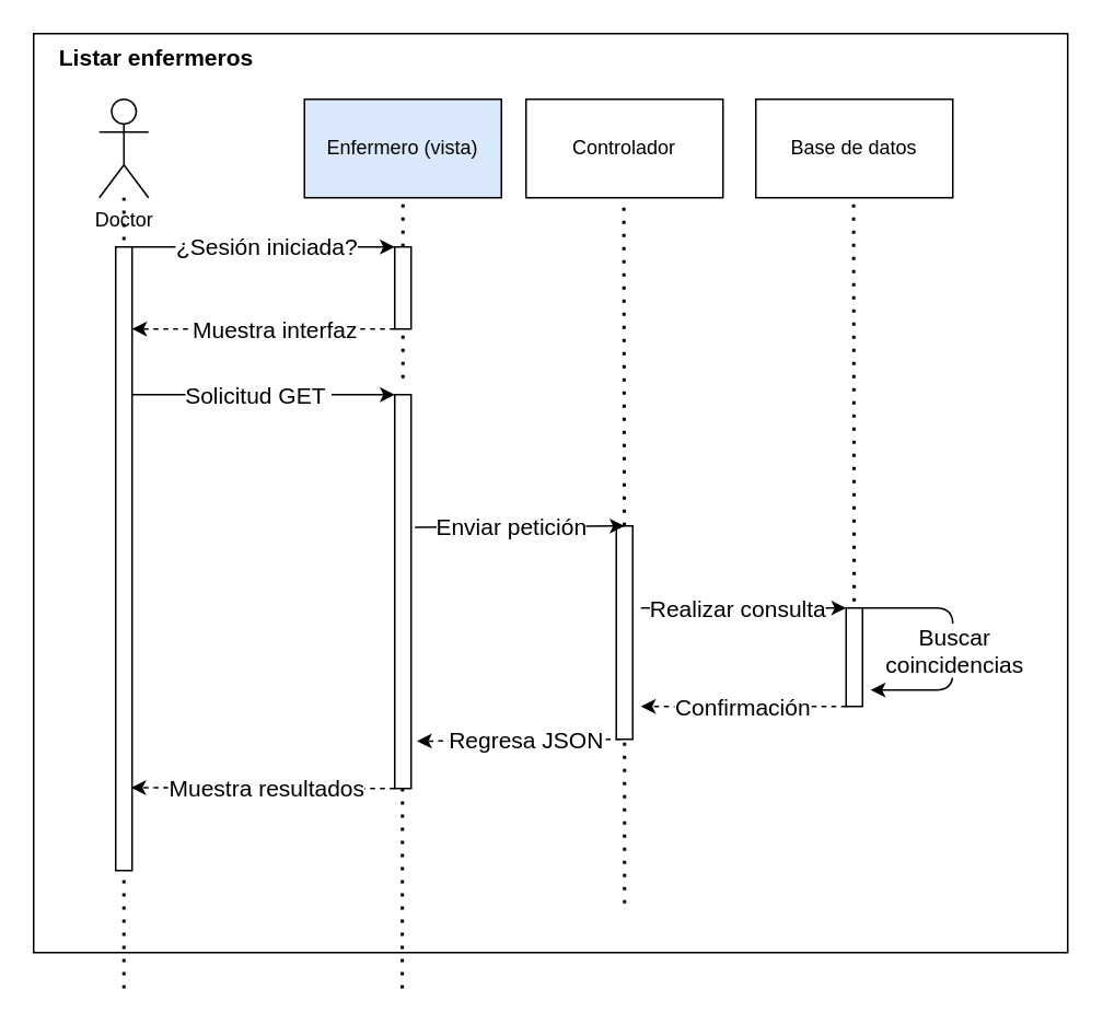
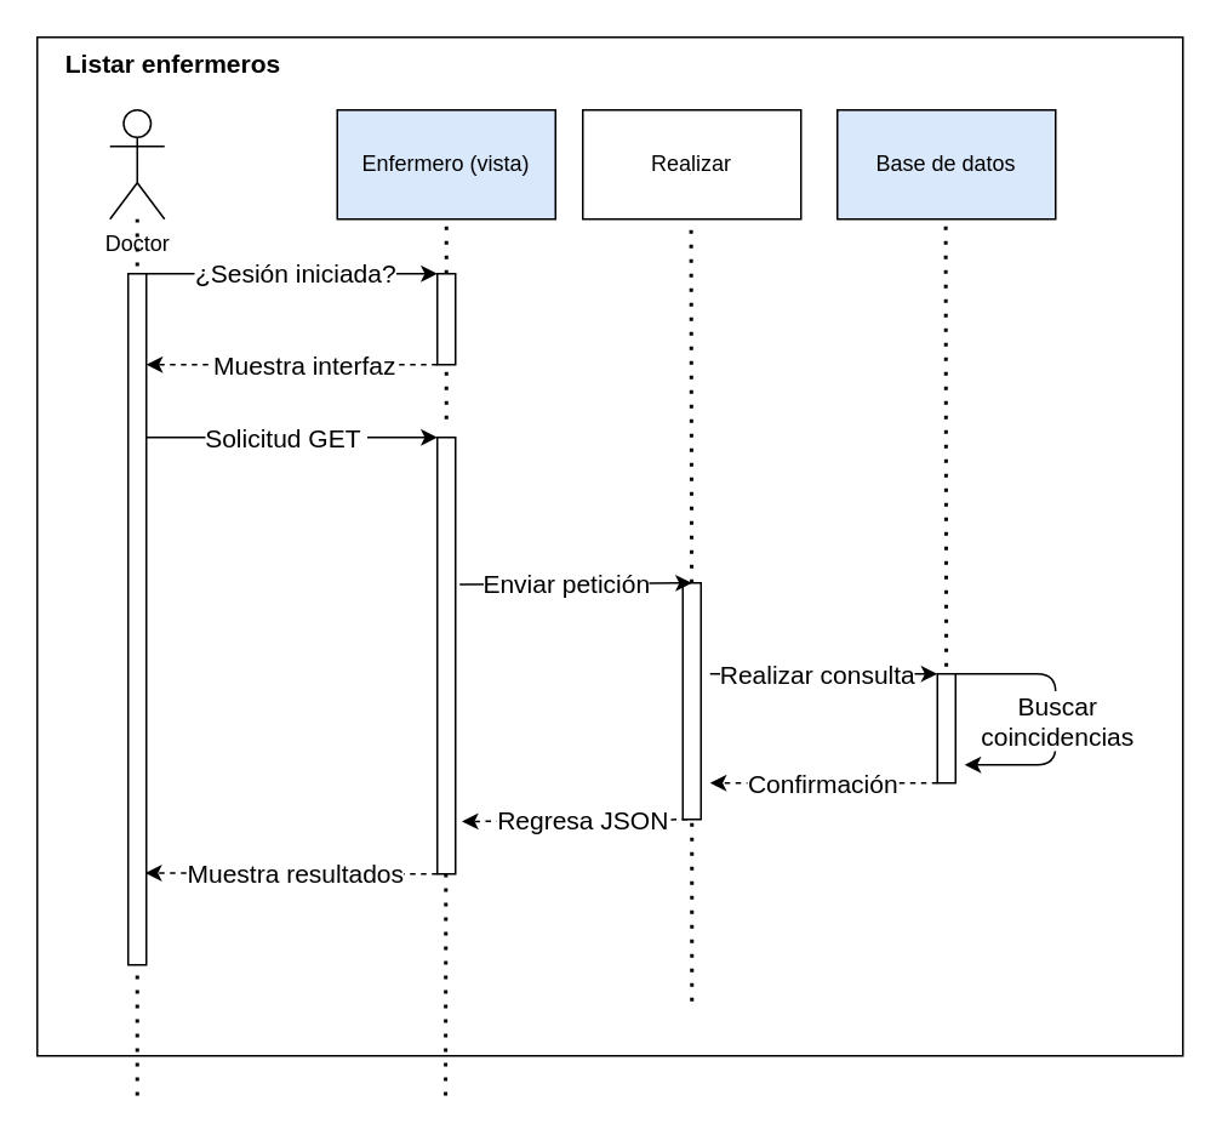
  <mxCell id="0" />
  <mxCell id="1" parent="0" />
  <mxCell id="2" value="" style="whiteSpace=wrap;html=1;" parent="1" vertex="1"><mxGeometry y="20" width="630" height="560" as="geometry" x="20" /></mxCell>
  <mxCell id="3" value="" style="endArrow=none;dashed=1;html=1;dashPattern=1 3;strokeWidth=2;fontSize=14;startArrow=none;" parent="1" edge="1"><mxGeometry width="50" height="50" relative="1" as="geometry"><mxPoint x="245" y="230" as="sourcePoint" /><mxPoint x="245" y="120" as="targetPoint" /></mxGeometry></mxCell>
  <mxCell id="4" value="" style="endArrow=none;dashed=1;html=1;dashPattern=1 3;strokeWidth=2;fontSize=14;" parent="1" target="5" edge="1"><mxGeometry width="50" height="50" relative="1" as="geometry"><mxPoint x="75" y="601.818" as="sourcePoint" /><mxPoint x="240" y="180" as="targetPoint" /></mxGeometry></mxCell>
  <mxCell id="5" value="Doctor&lt;br&gt;" style="shape=umlActor;verticalLabelPosition=bottom;verticalAlign=top;html=1;outlineConnect=0;" parent="1" vertex="1"><mxGeometry x="60" y="60" width="30" height="60" as="geometry" /></mxCell>
  <mxCell id="6" value="Enfermero (vista)" style="rounded=0;whiteSpace=wrap;html=1;fillColor=#dae8fc;" parent="1" vertex="1"><mxGeometry x="185" y="60" width="120" height="60" as="geometry" /></mxCell>
  <mxCell id="7" style="edgeStyle=none;html=1;entryX=0;entryY=0;entryDx=0;entryDy=0;fontSize=14;exitX=1;exitY=0;exitDx=0;exitDy=0;" parent="1" source="11" target="17" edge="1"><mxGeometry relative="1" as="geometry" /></mxCell>
  <mxCell id="8" value="¿Sesión iniciada?" style="edgeLabel;html=1;align=center;verticalAlign=middle;resizable=0;points=[];fontSize=14;" parent="7" vertex="1" connectable="0"><mxGeometry x="0.244" y="-3" relative="1" as="geometry"><mxPoint x="-19" y="-3" as="offset" /></mxGeometry></mxCell>
  <mxCell id="9" style="edgeStyle=none;html=1;exitX=1;exitY=0.237;exitDx=0;exitDy=0;entryX=0;entryY=0;entryDx=0;entryDy=0;fontSize=14;exitPerimeter=0;" parent="1" source="11" target="31" edge="1"><mxGeometry relative="1" as="geometry"><mxPoint x="240" y="230" as="targetPoint" /></mxGeometry></mxCell>
  <mxCell id="10" value="Solicitud GET&amp;nbsp;" style="edgeLabel;html=1;align=center;verticalAlign=middle;resizable=0;points=[];fontSize=14;" parent="9" vertex="1" connectable="0"><mxGeometry x="0.262" y="-2" relative="1" as="geometry"><mxPoint x="-25" y="-2" as="offset" /></mxGeometry></mxCell>
  <mxCell id="11" value="" style="whiteSpace=wrap;html=1;" parent="1" vertex="1"><mxGeometry x="70" y="150" width="10" height="380" as="geometry" /></mxCell>
- <mxCell id="12" value="Controlador" style="rounded=0;whiteSpace=wrap;html=1;" parent="1" vertex="1"><mxGeometry x="320" y="60" width="120" height="60" as="geometry" /></mxCell>
- <mxCell id="13" value="Base de datos" style="rounded=0;whiteSpace=wrap;html=1;" parent="1" vertex="1"><mxGeometry x="460" y="60" width="120" height="60" as="geometry" /></mxCell>
+ <mxCell id="12" value="Realizar" style="rounded=0;whiteSpace=wrap;html=1;" parent="1" vertex="1"><mxGeometry x="320" y="60" width="120" height="60" as="geometry" /></mxCell>
+ <mxCell id="13" value="Base de datos" style="rounded=0;whiteSpace=wrap;html=1;fillColor=#dae8fc;" parent="1" vertex="1"><mxGeometry x="460" y="60" width="120" height="60" as="geometry" /></mxCell>
  <mxCell id="14" value="&lt;b&gt;&lt;font style=&quot;font-size: 14px;&quot;&gt;Listar enfermeros&lt;/font&gt;&lt;/b&gt;" style="text;html=1;strokeColor=none;fillColor=none;align=center;verticalAlign=middle;whiteSpace=wrap;rounded=0;" parent="1" vertex="1"><mxGeometry y="20" width="150" height="30" as="geometry" x="20" /></mxCell>
  <mxCell id="15" style="edgeStyle=none;html=1;exitX=0;exitY=1;exitDx=0;exitDy=0;fontSize=14;dashed=1;" parent="1" source="17" edge="1"><mxGeometry relative="1" as="geometry"><mxPoint x="80" y="200" as="targetPoint" /></mxGeometry></mxCell>
  <mxCell id="16" value="Muestra interfaz" style="edgeLabel;html=1;align=center;verticalAlign=middle;resizable=0;points=[];fontSize=14;" parent="15" vertex="1" connectable="0"><mxGeometry x="-0.076" relative="1" as="geometry"><mxPoint as="offset" /></mxGeometry></mxCell>
  <mxCell id="17" value="" style="whiteSpace=wrap;html=1;" parent="1" vertex="1"><mxGeometry x="240" y="150" width="10" height="50" as="geometry" /></mxCell>
  <mxCell id="18" value="" style="endArrow=none;dashed=1;html=1;dashPattern=1 3;strokeWidth=2;fontSize=14;" parent="1" edge="1"><mxGeometry width="50" height="50" relative="1" as="geometry"><mxPoint x="244.55" y="601.818" as="sourcePoint" /><mxPoint x="244.938" y="320" as="targetPoint" /></mxGeometry></mxCell>
  <mxCell id="19" value="" style="endArrow=none;dashed=1;html=1;dashPattern=1 3;strokeWidth=2;fontSize=14;startArrow=none;" parent="1" source="25" edge="1"><mxGeometry width="50" height="50" relative="1" as="geometry"><mxPoint x="380" y="400" as="sourcePoint" /><mxPoint x="379.57" y="120" as="targetPoint" /></mxGeometry></mxCell>
  <mxCell id="20" value="" style="endArrow=none;dashed=1;html=1;dashPattern=1 3;strokeWidth=2;fontSize=14;startArrow=none;" parent="1" target="25" edge="1"><mxGeometry width="50" height="50" relative="1" as="geometry"><mxPoint x="380" y="550" as="sourcePoint" /><mxPoint x="379.57" y="120" as="targetPoint" /></mxGeometry></mxCell>
  <mxCell id="21" style="edgeStyle=none;html=1;entryX=0;entryY=0;entryDx=0;entryDy=0;fontSize=14;" parent="1" target="36" edge="1"><mxGeometry relative="1" as="geometry"><mxPoint x="390" y="370" as="sourcePoint" /></mxGeometry></mxCell>
  <mxCell id="22" value="Realizar consulta" style="edgeLabel;html=1;align=center;verticalAlign=middle;resizable=0;points=[];fontSize=14;" parent="21" vertex="1" connectable="0"><mxGeometry x="-0.142" relative="1" as="geometry"><mxPoint x="4" as="offset" /></mxGeometry></mxCell>
  <mxCell id="23" style="edgeStyle=none;html=1;exitX=0.25;exitY=1;exitDx=0;exitDy=0;dashed=1;fontSize=14;entryX=1.352;entryY=0.88;entryDx=0;entryDy=0;entryPerimeter=0;" parent="1" source="25" target="31" edge="1"><mxGeometry relative="1" as="geometry"><mxPoint x="260" y="450" as="targetPoint" /></mxGeometry></mxCell>
  <mxCell id="24" value="Regresa JSON" style="edgeLabel;html=1;align=center;verticalAlign=middle;resizable=0;points=[];fontSize=14;" parent="23" vertex="1" connectable="0"><mxGeometry x="0.398" y="2" relative="1" as="geometry"><mxPoint x="29" y="-2" as="offset" /></mxGeometry></mxCell>
  <mxCell id="25" value="" style="whiteSpace=wrap;html=1;" parent="1" vertex="1"><mxGeometry x="375" y="320" width="10" height="130" as="geometry" /></mxCell>
  <mxCell id="26" value="" style="endArrow=none;dashed=1;html=1;dashPattern=1 3;strokeWidth=2;fontSize=14;startArrow=none;" parent="1" edge="1"><mxGeometry width="50" height="50" relative="1" as="geometry"><mxPoint x="520" y="430" as="sourcePoint" /><mxPoint x="519.57" y="120" as="targetPoint" /></mxGeometry></mxCell>
  <mxCell id="27" style="edgeStyle=none;html=1;entryX=0.5;entryY=0;entryDx=0;entryDy=0;fontSize=14;exitX=1.231;exitY=0.337;exitDx=0;exitDy=0;exitPerimeter=0;" parent="1" source="31" target="25" edge="1"><mxGeometry relative="1" as="geometry"><mxPoint x="260" y="320" as="sourcePoint" /></mxGeometry></mxCell>
  <mxCell id="28" value="Enviar petición" style="edgeLabel;html=1;align=center;verticalAlign=middle;resizable=0;points=[];fontSize=14;" parent="27" vertex="1" connectable="0"><mxGeometry x="0.37" y="-1" relative="1" as="geometry"><mxPoint x="-29" y="-1" as="offset" /></mxGeometry></mxCell>
  <mxCell id="29" style="edgeStyle=none;html=1;exitX=0;exitY=1;exitDx=0;exitDy=0;entryX=0.945;entryY=0.867;entryDx=0;entryDy=0;entryPerimeter=0;dashed=1;fontSize=14;" parent="1" source="31" target="11" edge="1"><mxGeometry relative="1" as="geometry" /></mxCell>
  <mxCell id="30" value="Muestra resultados" style="edgeLabel;html=1;align=center;verticalAlign=middle;resizable=0;points=[];fontSize=14;" parent="29" vertex="1" connectable="0"><mxGeometry x="0.162" y="-3" relative="1" as="geometry"><mxPoint x="14" y="3" as="offset" /></mxGeometry></mxCell>
  <mxCell id="31" value="" style="whiteSpace=wrap;html=1;" parent="1" vertex="1"><mxGeometry x="240" y="240" width="10" height="240" as="geometry" /></mxCell>
  <mxCell id="32" style="edgeStyle=none;html=1;exitX=1;exitY=0;exitDx=0;exitDy=0;fontSize=14;" parent="1" source="36" edge="1"><mxGeometry relative="1" as="geometry"><mxPoint x="530" y="420" as="targetPoint" /><Array as="points"><mxPoint x="580" y="370" /><mxPoint x="580" y="420" /></Array></mxGeometry></mxCell>
  <mxCell id="33" value="Buscar&lt;br&gt;coincidencias" style="edgeLabel;html=1;align=center;verticalAlign=middle;resizable=0;points=[];fontSize=14;" parent="32" vertex="1" connectable="0"><mxGeometry x="-0.127" y="2" relative="1" as="geometry"><mxPoint x="-2" y="12" as="offset" /></mxGeometry></mxCell>
  <mxCell id="34" style="edgeStyle=none;html=1;exitX=0;exitY=1;exitDx=0;exitDy=0;fontSize=14;dashed=1;" parent="1" source="36" edge="1"><mxGeometry relative="1" as="geometry"><mxPoint x="390" y="430" as="targetPoint" /></mxGeometry></mxCell>
  <mxCell id="35" value="Confirmación" style="edgeLabel;html=1;align=center;verticalAlign=middle;resizable=0;points=[];fontSize=14;" parent="34" vertex="1" connectable="0"><mxGeometry x="-0.41" relative="1" as="geometry"><mxPoint x="-27" as="offset" /></mxGeometry></mxCell>
  <mxCell id="36" value="" style="whiteSpace=wrap;html=1;" parent="1" vertex="1"><mxGeometry x="515" y="370" width="10" height="60" as="geometry" /></mxCell>
